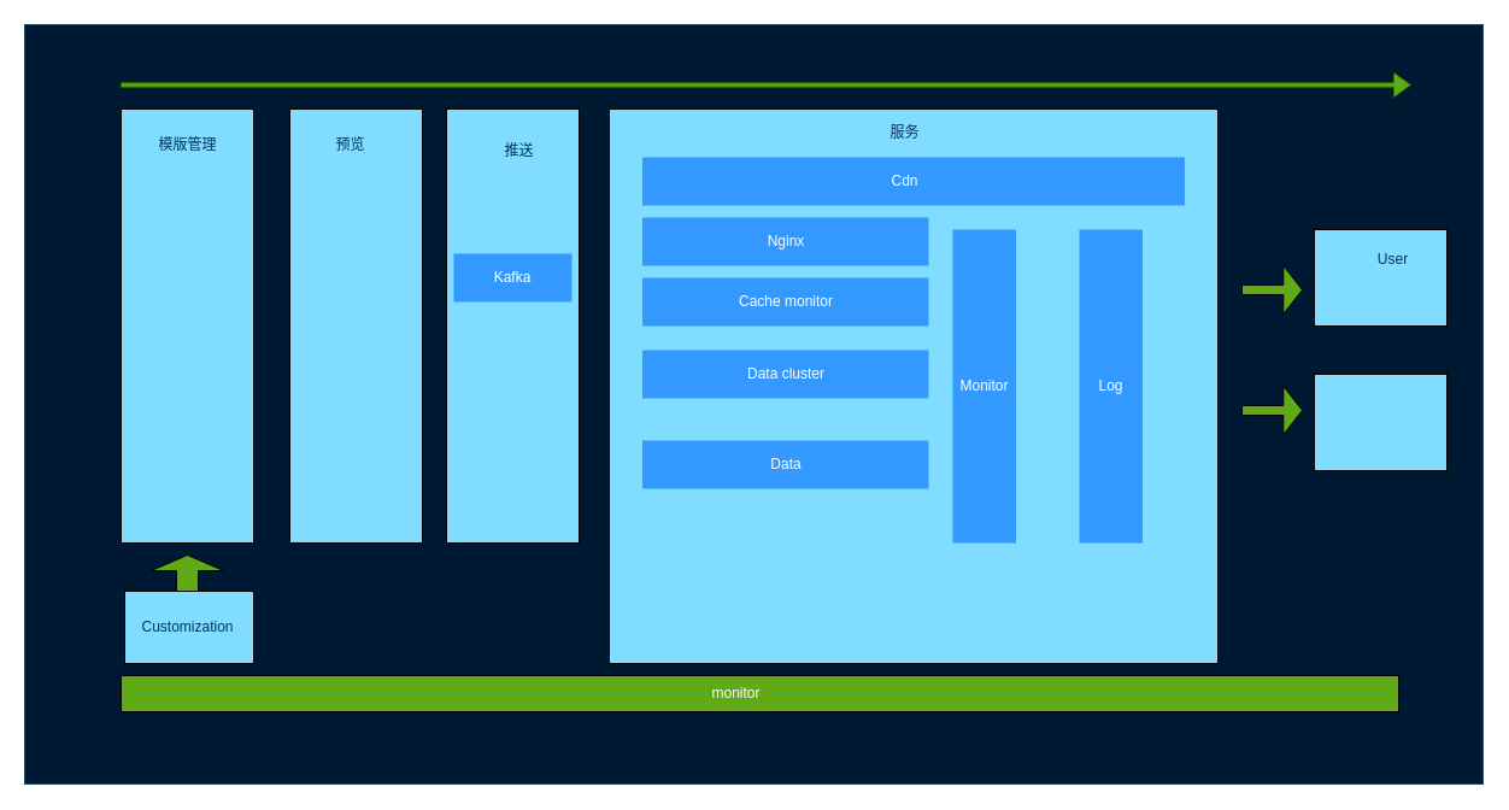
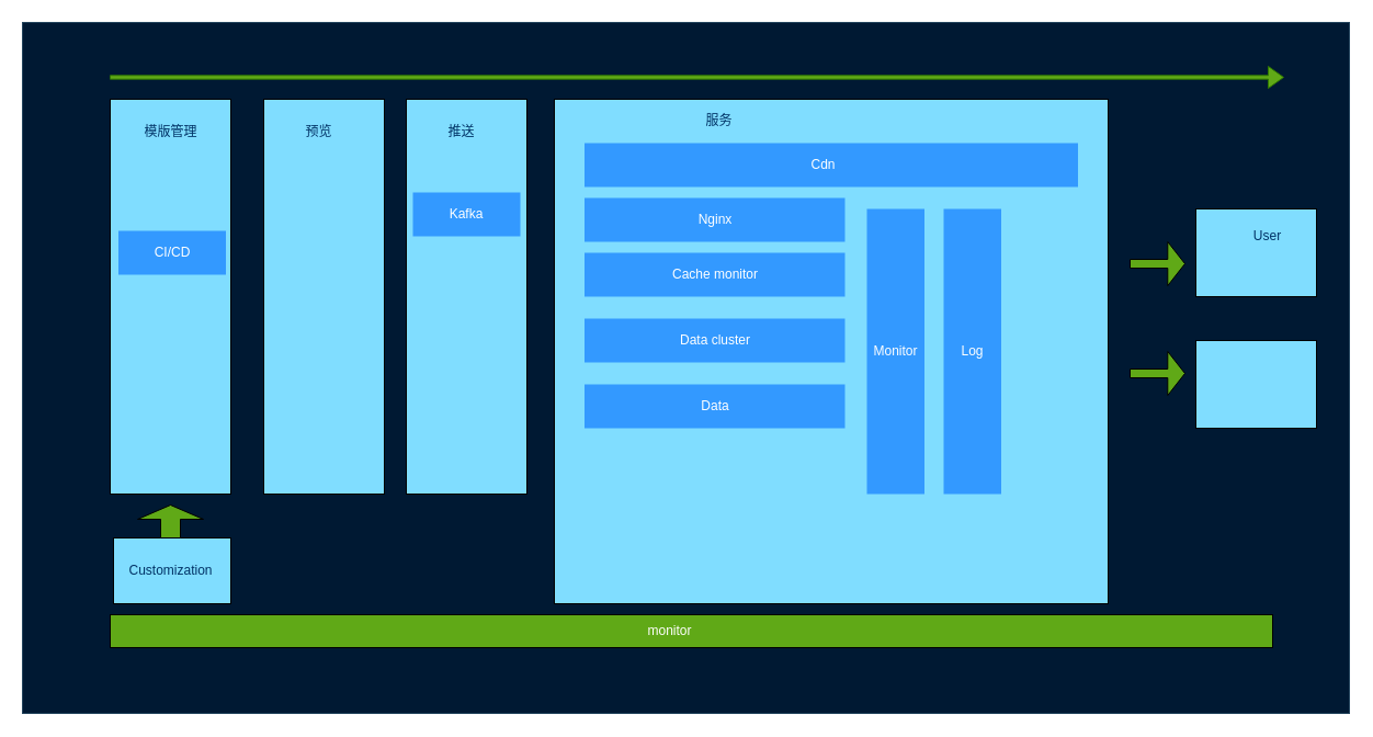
  <mxCell id="0" />
  <mxCell id="1" parent="0" />
  <mxCell id="2" value="" style="rounded=0;whiteSpace=wrap;html=1;strokeColor=#23445d;fillColor=#001933;" vertex="1" parent="1"><mxGeometry x="20" y="20" width="1210" height="630" as="geometry" /></mxCell>
  <mxCell id="3" value="" style="html=1;shadow=0;dashed=0;align=center;verticalAlign=middle;shape=mxgraph.arrows2.arrow;dy=0.83;dx=14;notch=0;fillColor=#60a917;strokeColor=#2D7600;fontColor=#ffffff;" vertex="1" parent="1"><mxGeometry x="100" y="60" width="1070" height="20" as="geometry" /></mxCell>
  <mxCell id="4" value="" style="rounded=0;whiteSpace=wrap;html=1;gradientColor=none;fontColor=#FFFFFF;fillColor=#80DDFF;" vertex="1" parent="1"><mxGeometry x="100" y="90" width="110" height="360" as="geometry" /></mxCell>
  <mxCell id="5" value="模版管理" style="text;html=1;align=center;verticalAlign=middle;resizable=0;points=[];autosize=1;fontColor=#003366;" vertex="1" parent="1"><mxGeometry x="125" y="110" width="60" height="20" as="geometry" /></mxCell>
  <mxCell id="6" value="" style="rounded=0;whiteSpace=wrap;html=1;gradientColor=none;fontColor=#006666;fillColor=#60A917;" vertex="1" parent="1"><mxGeometry x="100" y="560" width="1060" height="30" as="geometry" /></mxCell>
  <mxCell id="7" value="monitor" style="text;html=1;align=center;verticalAlign=middle;resizable=0;points=[];autosize=1;fontColor=#FFFFFF;" vertex="1" parent="1"><mxGeometry x="580" y="565" width="60" height="20" as="geometry" /></mxCell>
  <mxCell id="8" value="" style="rounded=0;whiteSpace=wrap;html=1;gradientColor=none;fontColor=#FFFFFF;fillColor=#80DDFF;" vertex="1" parent="1"><mxGeometry x="103" y="490" width="107" height="60" as="geometry" /></mxCell>
  <mxCell id="9" value="Customization" style="text;html=1;align=center;verticalAlign=middle;resizable=0;points=[];autosize=1;fontColor=#003366;" vertex="1" parent="1"><mxGeometry x="110" y="510" width="90" height="20" as="geometry" /></mxCell>
  <mxCell id="10" value="" style="shape=singleArrow;direction=north;whiteSpace=wrap;html=1;gradientColor=none;fontColor=#003366;fillColor=#60A917;arrowWidth=0.3;arrowSize=0.433;" vertex="1" parent="1"><mxGeometry x="125" y="460" width="60" height="30" as="geometry" /></mxCell>
  <mxCell id="11" value="" style="rounded=0;whiteSpace=wrap;html=1;gradientColor=none;fontColor=#FFFFFF;fillColor=#80DDFF;" vertex="1" parent="1"><mxGeometry x="240" y="90" width="110" height="360" as="geometry" /></mxCell>
  <mxCell id="12" value="预览" style="text;html=1;align=center;verticalAlign=middle;resizable=0;points=[];autosize=1;fontColor=#003366;" vertex="1" parent="1"><mxGeometry x="270" y="110" width="40" height="20" as="geometry" /></mxCell>
  <mxCell id="13" value="" style="rounded=0;whiteSpace=wrap;html=1;gradientColor=none;fontColor=#FFFFFF;fillColor=#80DDFF;" vertex="1" parent="1"><mxGeometry x="370" y="90" width="110" height="360" as="geometry" /></mxCell>
- <mxCell id="14" value="推送" style="text;html=1;align=center;verticalAlign=middle;resizable=0;points=[];autosize=1;fontColor=#003366;" vertex="1" parent="1"><mxGeometry x="410" y="115" width="40" height="20" as="geometry" /></mxCell>
+ <mxCell id="14" value="推送" style="text;html=1;align=center;verticalAlign=middle;resizable=0;points=[];autosize=1;fontColor=#003366;" vertex="1" parent="1"><mxGeometry x="400" y="110" width="40" height="20" as="geometry" /></mxCell>
  <mxCell id="15" value="" style="rounded=0;whiteSpace=wrap;html=1;gradientColor=none;fontColor=#FFFFFF;fillColor=#80DDFF;" vertex="1" parent="1"><mxGeometry x="505" y="90" width="505" height="460" as="geometry" /></mxCell>
  <mxCell id="16" value="" style="rounded=0;whiteSpace=wrap;html=1;gradientColor=none;fontColor=#FFFFFF;fillColor=#3399FF;strokeColor=none;" vertex="1" parent="1"><mxGeometry x="532.5" y="130" width="450" height="40" as="geometry" /></mxCell>
  <mxCell id="17" value="Cdn" style="text;html=1;align=center;verticalAlign=middle;resizable=0;points=[];autosize=1;fontColor=#FFFFFF;" vertex="1" parent="1"><mxGeometry x="730" y="140" width="40" height="20" as="geometry" /></mxCell>
- <mxCell id="18" value="服务" style="text;html=1;align=center;verticalAlign=middle;resizable=0;points=[];autosize=1;fontColor=#003366;" vertex="1" parent="1"><mxGeometry x="730" y="100" width="40" height="20" as="geometry" /></mxCell>
+ <mxCell id="18" value="服务" style="text;html=1;align=center;verticalAlign=middle;resizable=0;points=[];autosize=1;fontColor=#003366;" vertex="1" parent="1"><mxGeometry x="635" y="100" width="40" height="20" as="geometry" /></mxCell>
  <mxCell id="19" value="Nginx" style="rounded=0;whiteSpace=wrap;html=1;gradientColor=none;fontColor=#FFFFFF;fillColor=#3399FF;strokeColor=none;" vertex="1" parent="1"><mxGeometry x="532.5" y="180" width="237.5" height="40" as="geometry" /></mxCell>
  <mxCell id="20" value="Cache monitor" style="rounded=0;whiteSpace=wrap;html=1;gradientColor=none;fontColor=#FFFFFF;fillColor=#3399FF;strokeColor=none;" vertex="1" parent="1"><mxGeometry x="532.5" y="230" width="237.5" height="40" as="geometry" /></mxCell>
  <mxCell id="21" value="Data cluster" style="rounded=0;whiteSpace=wrap;html=1;gradientColor=none;fontColor=#FFFFFF;fillColor=#3399FF;strokeColor=none;" vertex="1" parent="1"><mxGeometry x="532.5" y="290" width="237.5" height="40" as="geometry" /></mxCell>
- <mxCell id="22" value="Data" style="rounded=0;whiteSpace=wrap;html=1;gradientColor=none;fontColor=#FFFFFF;fillColor=#3399FF;strokeColor=none;" vertex="1" parent="1"><mxGeometry x="532.5" y="365" width="237.5" height="40" as="geometry" /></mxCell>
+ <mxCell id="22" value="Data" style="rounded=0;whiteSpace=wrap;html=1;gradientColor=none;fontColor=#FFFFFF;fillColor=#3399FF;strokeColor=none;" vertex="1" parent="1"><mxGeometry x="532.5" y="350" width="237.5" height="40" as="geometry" /></mxCell>
  <mxCell id="23" value="Monitor" style="rounded=0;whiteSpace=wrap;html=1;gradientColor=none;fontColor=#FFFFFF;fillColor=#3399FF;strokeColor=none;" vertex="1" parent="1"><mxGeometry x="790" y="190" width="52.5" height="260" as="geometry" /></mxCell>
- <mxCell id="24" value="Log" style="rounded=0;whiteSpace=wrap;html=1;gradientColor=none;fontColor=#FFFFFF;fillColor=#3399FF;strokeColor=none;" vertex="1" parent="1"><mxGeometry x="895" y="190" width="52.5" height="260" as="geometry" /></mxCell>
+ <mxCell id="24" value="Log" style="rounded=0;whiteSpace=wrap;html=1;gradientColor=none;fontColor=#FFFFFF;fillColor=#3399FF;strokeColor=none;" vertex="1" parent="1"><mxGeometry x="860" y="190" width="52.5" height="260" as="geometry" /></mxCell>
  <mxCell id="25" value="" style="shape=singleArrow;whiteSpace=wrap;html=1;gradientColor=none;fontColor=#003366;fillColor=#60A917;arrowWidth=0.2;arrowSize=0.314;" vertex="1" parent="1"><mxGeometry x="1030" y="220" width="50" height="40" as="geometry" /></mxCell>
  <mxCell id="26" value="" style="shape=singleArrow;whiteSpace=wrap;html=1;gradientColor=none;fontColor=#003366;fillColor=#60A917;arrowWidth=0.2;arrowSize=0.314;" vertex="1" parent="1"><mxGeometry x="1030" y="320" width="50" height="40" as="geometry" /></mxCell>
  <mxCell id="27" value="" style="rounded=0;whiteSpace=wrap;html=1;gradientColor=none;fontColor=#FFFFFF;fillColor=#80DDFF;" vertex="1" parent="1"><mxGeometry x="1090" y="190" width="110" height="80" as="geometry" /></mxCell>
  <mxCell id="28" value="" style="rounded=0;whiteSpace=wrap;html=1;gradientColor=none;fontColor=#FFFFFF;fillColor=#80DDFF;" vertex="1" parent="1"><mxGeometry x="1090" y="310" width="110" height="80" as="geometry" /></mxCell>
  <mxCell id="29" value="User" style="text;html=1;align=center;verticalAlign=middle;resizable=0;points=[];autosize=1;fontColor=#003366;" vertex="1" parent="1"><mxGeometry x="1135" y="205" width="40" height="20" as="geometry" /></mxCell>
- <mxCell id="30" value="Kafka" style="rounded=0;whiteSpace=wrap;html=1;gradientColor=none;fontColor=#FFFFFF;fillColor=#3399FF;strokeColor=none;" vertex="1" parent="1"><mxGeometry x="376" y="210" width="98" height="40" as="geometry" /></mxCell>
+ <mxCell id="30" value="Kafka" style="rounded=0;whiteSpace=wrap;html=1;gradientColor=none;fontColor=#FFFFFF;fillColor=#3399FF;strokeColor=none;" vertex="1" parent="1"><mxGeometry x="376" y="175" width="98" height="40" as="geometry" /></mxCell>
+ <mxCell id="31" value="CI/CD" style="rounded=0;whiteSpace=wrap;html=1;gradientColor=none;fontColor=#FFFFFF;fillColor=#3399FF;strokeColor=none;" vertex="1" parent="1"><mxGeometry x="107.5" y="210" width="98" height="40" as="geometry" /></mxCell>
